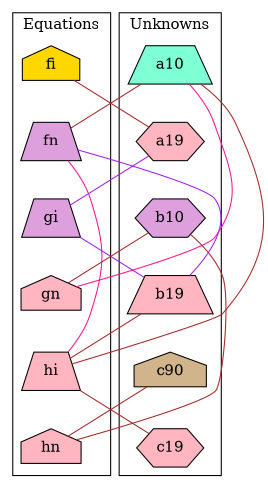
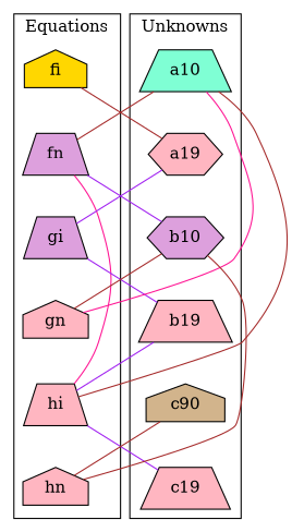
  graph {
    node [fillcolor=lightpink shape=trapezium style=filled]
    edge [constraint=false]
    fi [fillcolor=gold shape=house]
    fn [fillcolor=plum]
    gi [fillcolor=plum]
    gn [shape=house]
    hi
    hn [shape=house]
    a10 [fillcolor=aquamarine]
    a19 [shape=hexagon]
    b10 [fillcolor=plum shape=hexagon]
    b19
    n11 [fillcolor=tan label=c90 shape=house]
-   c19 [shape=hexagon]
+   c19
    subgraph cluster_1 {
      label=Equations
      fi
      fn
      gi
      gn
      hi
      hn
    }
    subgraph cluster_2 {
      label=Unknowns
      a10
      a19
      b10
      b19
      n11
      c19
    }
    fi -- fn [style=invis constraint=""]
    fn -- gi [style=invis constraint=""]
    fn -- hi [color=deeppink]
    gi -- gn [style=invis constraint=""]
    gi -- a19 [color=purple]
    gi -- b19 [color=purple]
    gn -- hi [style=invis constraint=""]
    gn -- a10 [color=deeppink]
    gn -- b10 [color=brown]
    hi -- hn [style=invis constraint=""]
-   hi -- c19 [color=brown]
+   hi -- c19 [color=purple]
    hn -- b10 [color=brown]
    hn -- n11 [color=brown]
    a10 -- fn [color=brown]
    a10 -- hi [color=brown]
    a10 -- a19 [style=invis constraint=""]
    a19 -- fi [color=brown]
    a19 -- b10 [style=invis constraint=""]
-   b19 -- fn [color=purple]
+   b10 -- fn [color=purple]
    b10 -- b19 [style=invis constraint=""]
-   b19 -- hi [color=brown]
+   b19 -- hi [color=purple]
    b19 -- n11 [style=invis constraint=""]
    n11 -- c19 [style=invis constraint=""]
  }
